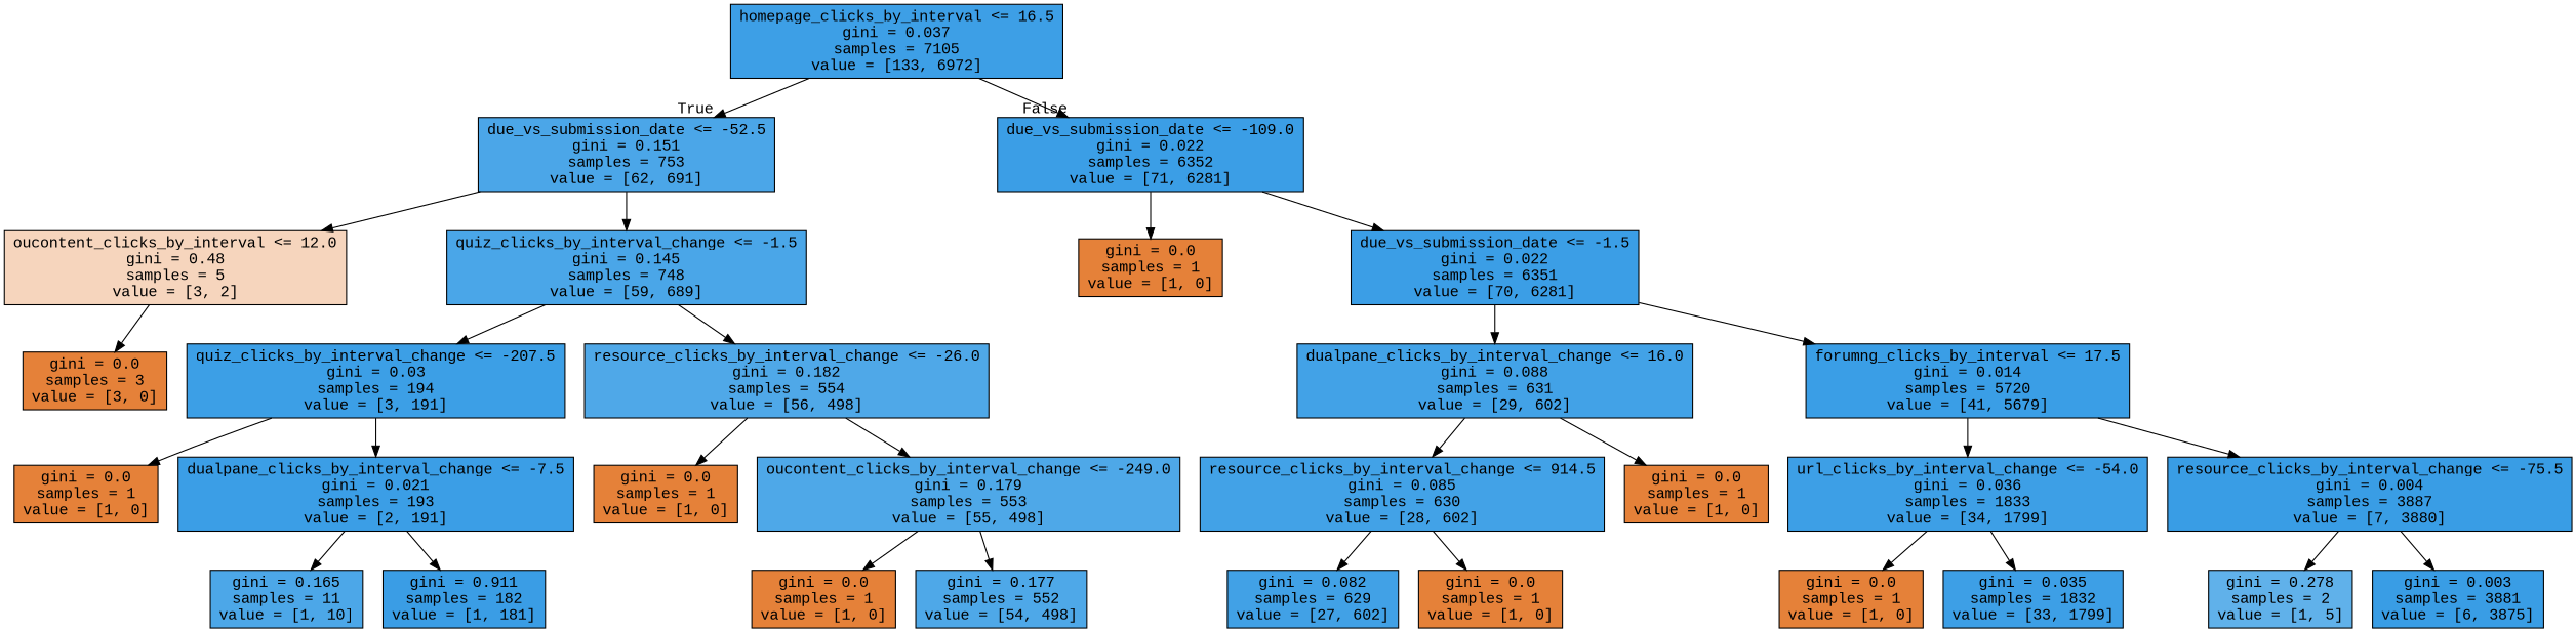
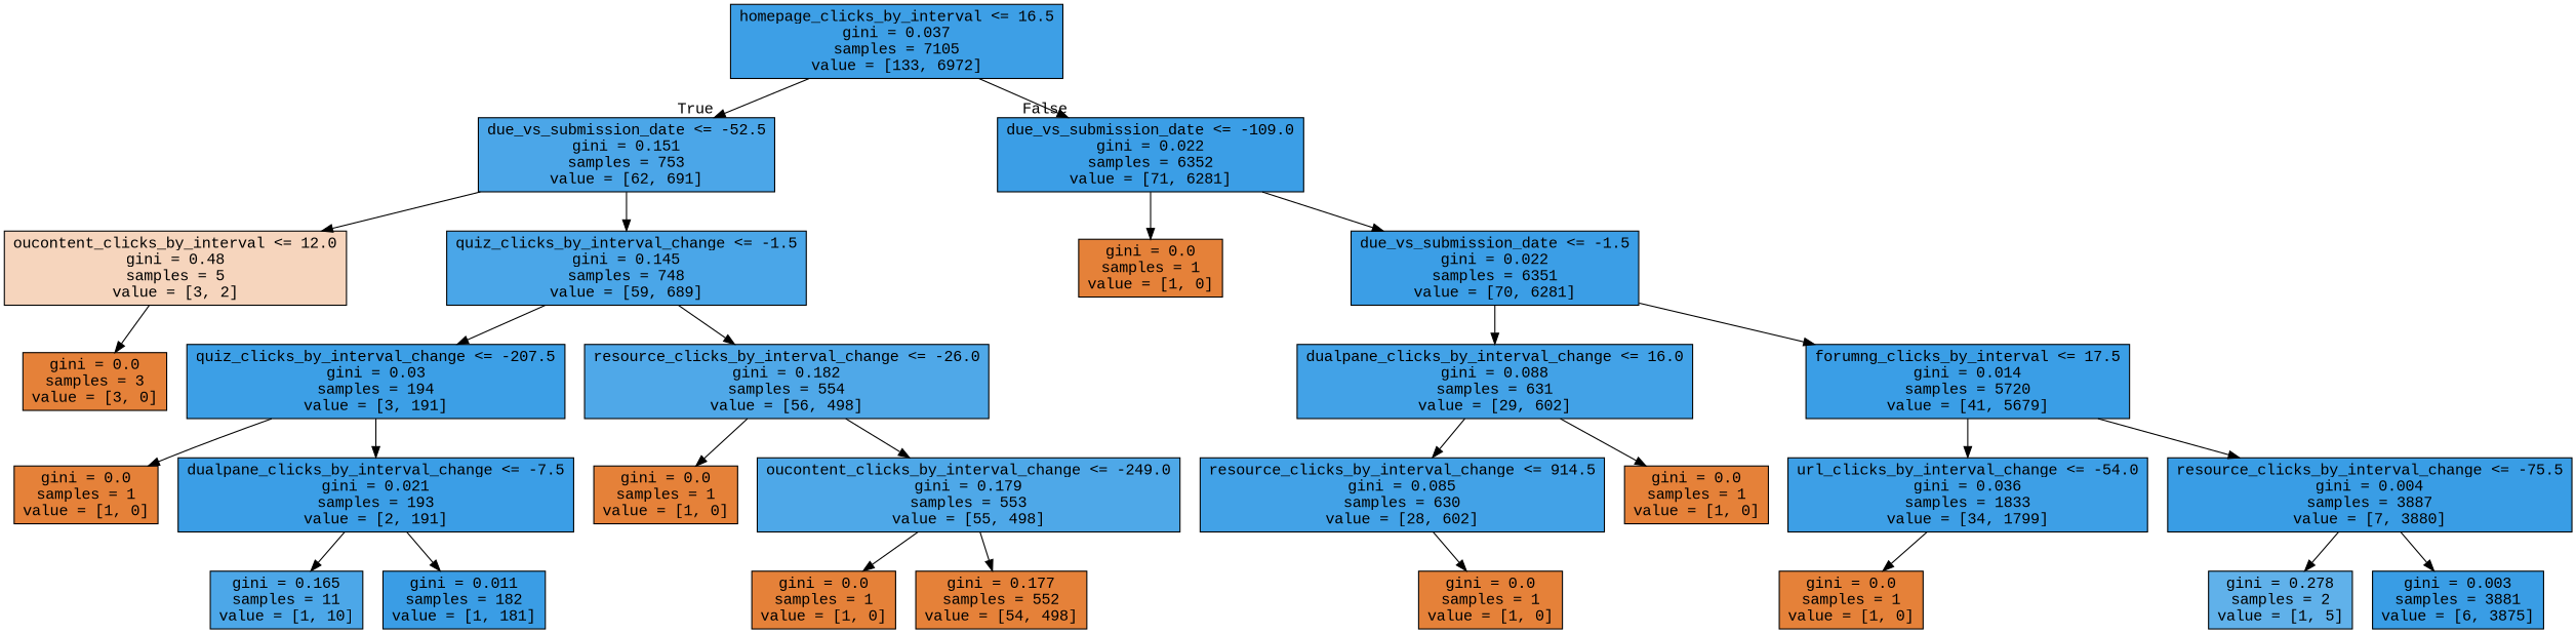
  digraph {
    fontname="Liberation Mono"
    node [color=black fillcolor="#e58139ff" fontname="Liberation Mono" shape=box style=filled]
    edge [fontname="Liberation Mono"]
    n1 [fillcolor="#399de5fa" label="homepage_clicks_by_interval <= 16.5\ngini = 0.037\nsamples = 7105\nvalue = [133, 6972]"]
    n2 [fillcolor="#399de5e8" label="due_vs_submission_date <= -52.5\ngini = 0.151\nsamples = 753\nvalue = [62, 691]"]
    n3 [fillcolor="#399de5fc" label="due_vs_submission_date <= -109.0\ngini = 0.022\nsamples = 6352\nvalue = [71, 6281]"]
    n4 [fillcolor="#e5813955" label="oucontent_clicks_by_interval <= 12.0\ngini = 0.48\nsamples = 5\nvalue = [3, 2]"]
    n5 [fillcolor="#399de5e9" label="quiz_clicks_by_interval_change <= -1.5\ngini = 0.145\nsamples = 748\nvalue = [59, 689]"]
    n6 [label="gini = 0.0\nsamples = 1\nvalue = [1, 0]"]
    n7 [fillcolor="#399de5fc" label="due_vs_submission_date <= -1.5\ngini = 0.022\nsamples = 6351\nvalue = [70, 6281]"]
    n8 [label="gini = 0.0\nsamples = 3\nvalue = [3, 0]"]
    n9 [fillcolor="#399de5fb" label="quiz_clicks_by_interval_change <= -207.5\ngini = 0.03\nsamples = 194\nvalue = [3, 191]"]
    n10 [fillcolor="#399de5e2" label="resource_clicks_by_interval_change <= -26.0\ngini = 0.182\nsamples = 554\nvalue = [56, 498]"]
    n11 [label="gini = 0.0\nsamples = 1\nvalue = [1, 0]"]
    n12 [fillcolor="#399de5fc" label="dualpane_clicks_by_interval_change <= -7.5\ngini = 0.021\nsamples = 193\nvalue = [2, 191]"]
    n13 [label="gini = 0.0\nsamples = 1\nvalue = [1, 0]"]
    n14 [fillcolor="#399de5e3" label="oucontent_clicks_by_interval_change <= -249.0\ngini = 0.179\nsamples = 553\nvalue = [55, 498]"]
    n15 [fillcolor="#399de5e6" label="gini = 0.165\nsamples = 11\nvalue = [1, 10]"]
-   n16 [fillcolor="#399de5fe" label="gini = 0.911\nsamples = 182\nvalue = [1, 181]"]
+   n16 [fillcolor="#399de5fe" label="gini = 0.011\nsamples = 182\nvalue = [1, 181]"]
    n17 [label="gini = 0.0\nsamples = 1\nvalue = [1, 0]"]
-   n18 [fillcolor="#399de5e3" label="gini = 0.177\nsamples = 552\nvalue = [54, 498]"]
+   n18 [label="gini = 0.177\nsamples = 552\nvalue = [54, 498]"]
    n19 [fillcolor="#399de5f3" label="dualpane_clicks_by_interval_change <= 16.0\ngini = 0.088\nsamples = 631\nvalue = [29, 602]"]
    n20 [fillcolor="#399de5fd" label="forumng_clicks_by_interval <= 17.5\ngini = 0.014\nsamples = 5720\nvalue = [41, 5679]"]
    n21 [fillcolor="#399de5f3" label="resource_clicks_by_interval_change <= 914.5\ngini = 0.085\nsamples = 630\nvalue = [28, 602]"]
    n22 [label="gini = 0.0\nsamples = 1\nvalue = [1, 0]"]
    n23 [fillcolor="#399de5fa" label="url_clicks_by_interval_change <= -54.0\ngini = 0.036\nsamples = 1833\nvalue = [34, 1799]"]
    n24 [fillcolor="#399de5ff" label="resource_clicks_by_interval_change <= -75.5\ngini = 0.004\nsamples = 3887\nvalue = [7, 3880]"]
-   n25 [fillcolor="#399de5f4" label="gini = 0.082\nsamples = 629\nvalue = [27, 602]"]
    n26 [label="gini = 0.0\nsamples = 1\nvalue = [1, 0]"]
    n27 [label="gini = 0.0\nsamples = 1\nvalue = [1, 0]"]
-   n28 [fillcolor="#399de5fa" label="gini = 0.035\nsamples = 1832\nvalue = [33, 1799]"]
    n29 [fillcolor="#399de5cc" label="gini = 0.278\nsamples = 2\nvalue = [1, 5]"]
    n30 [fillcolor="#399de5ff" label="gini = 0.003\nsamples = 3881\nvalue = [6, 3875]"]
    n1 -> n2 [headlabel=True labelangle=45 labeldistance=2.5]
    n1 -> n3 [headlabel=False labelangle=-45 labeldistance=2.5]
    n2 -> n4
    n2 -> n5
    n3 -> n6
    n3 -> n7
    n4 -> n8
    n5 -> n9
    n5 -> n10
    n7 -> n19
    n7 -> n20
    n9 -> n11
    n9 -> n12
    n10 -> n13
    n10 -> n14
    n12 -> n15
    n12 -> n16
    n14 -> n17
    n14 -> n18
    n19 -> n21
    n19 -> n22
    n20 -> n23
    n20 -> n24
-   n21 -> n25
    n21 -> n26
    n23 -> n27
-   n23 -> n28
    n24 -> n29
    n24 -> n30
  }
